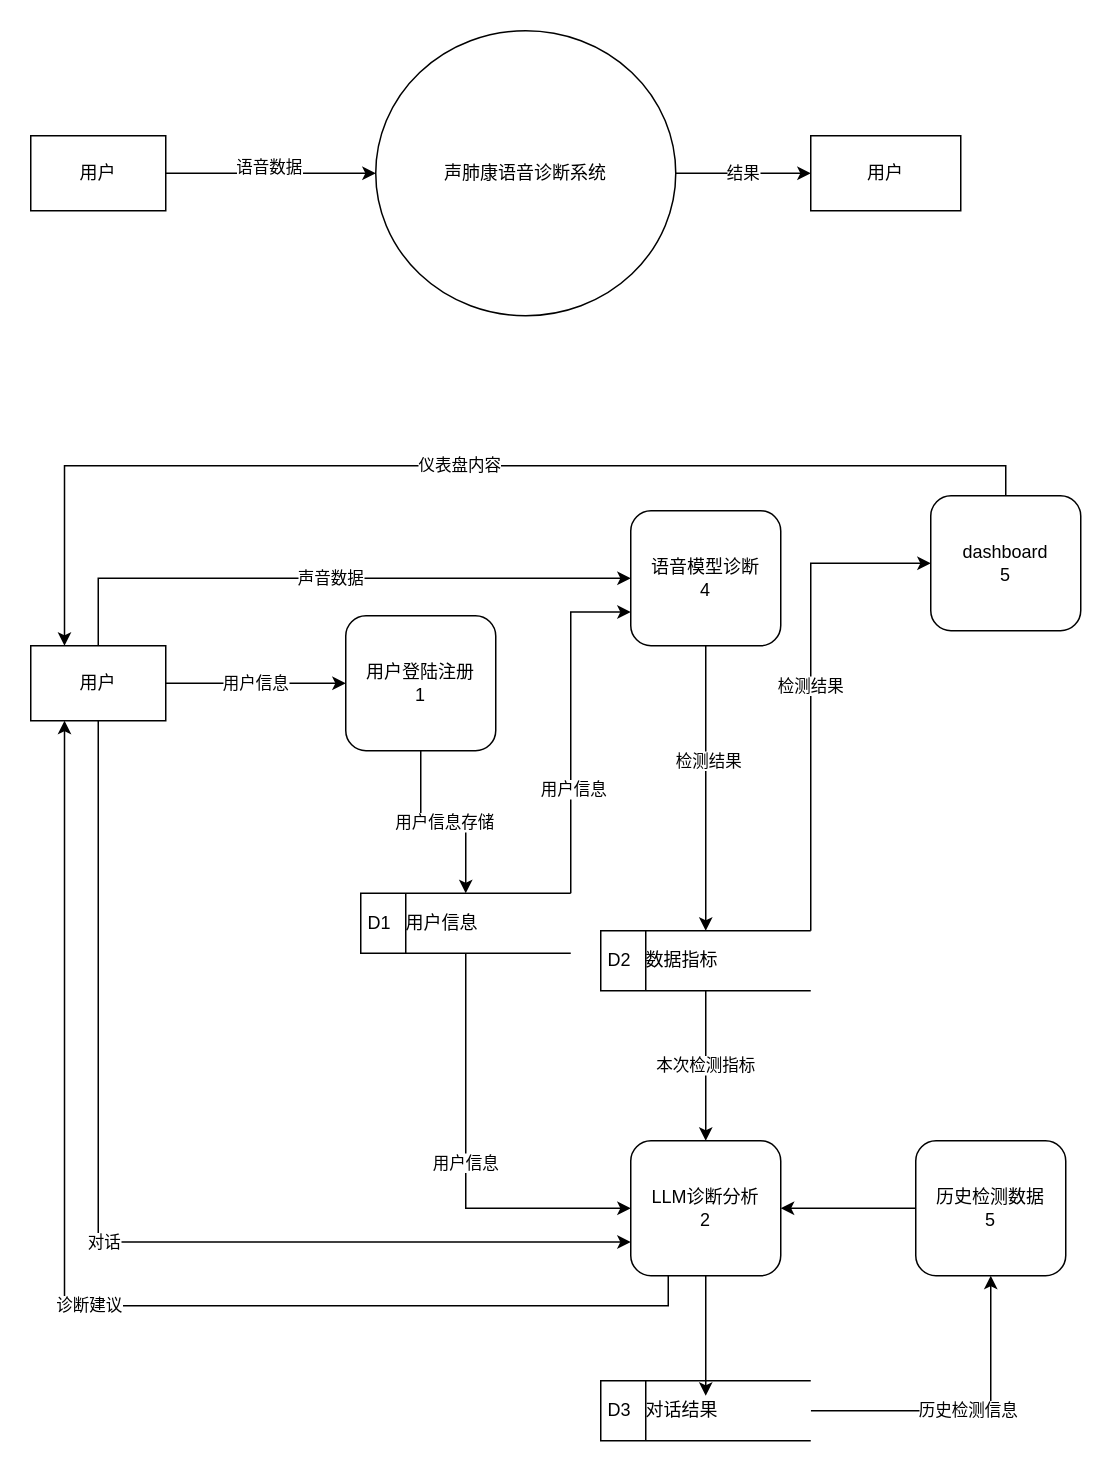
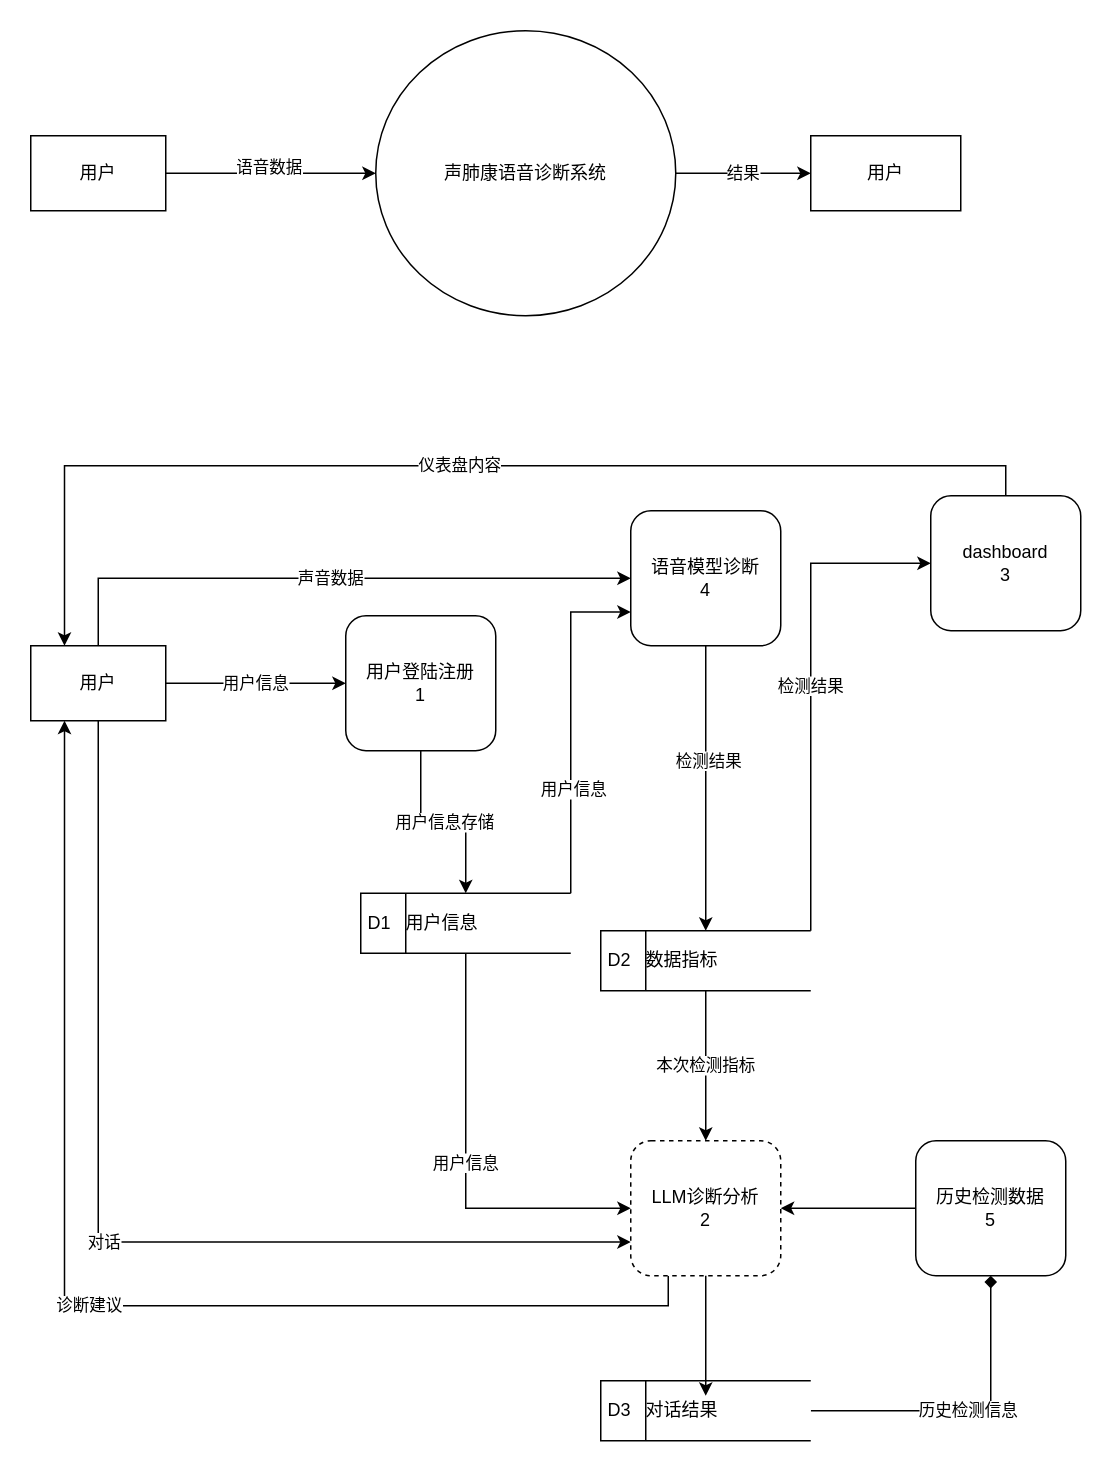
  <mxCell id="0" />
  <mxCell id="1" parent="0" />
  <mxCell id="2" style="edgeStyle=orthogonalEdgeStyle;rounded=0;orthogonalLoop=1;jettySize=auto;html=1;" parent="1" source="4" target="7" edge="1"><mxGeometry relative="1" as="geometry"><Array as="points"><mxPoint x="180" y="115" /><mxPoint x="180" y="115" /></Array></mxGeometry></mxCell>
  <mxCell id="3" value="语音数据" style="edgeLabel;html=1;align=center;verticalAlign=middle;resizable=0;points=[];" vertex="1" connectable="0" parent="2"><mxGeometry x="-0.034" y="5" relative="1" as="geometry"><mxPoint as="offset" /></mxGeometry></mxCell>
  <mxCell id="4" value="用户" style="html=1;dashed=0;whiteSpace=wrap;" parent="1" vertex="1"><mxGeometry x="20" y="90" width="90" height="50" as="geometry" /></mxCell>
  <mxCell id="5" value="用户" style="html=1;dashed=0;whiteSpace=wrap;" parent="1" vertex="1"><mxGeometry x="540" y="90" width="100" height="50" as="geometry" /></mxCell>
  <mxCell id="6" value="结果" style="edgeStyle=orthogonalEdgeStyle;rounded=0;orthogonalLoop=1;jettySize=auto;html=1;" parent="1" source="7" target="5" edge="1"><mxGeometry relative="1" as="geometry" /></mxCell>
  <mxCell id="7" value="声肺康语音诊断系统" style="shape=ellipse;html=1;dashed=0;whiteSpace=wrap;perimeter=ellipsePerimeter;" parent="1" vertex="1"><mxGeometry x="250" y="20" width="200" height="190" as="geometry" /></mxCell>
  <mxCell id="8" value="用户信息" style="edgeStyle=orthogonalEdgeStyle;rounded=0;orthogonalLoop=1;jettySize=auto;html=1;exitX=1;exitY=0.5;exitDx=0;exitDy=0;" edge="1" parent="1" source="11" target="13"><mxGeometry relative="1" as="geometry" /></mxCell>
  <mxCell id="9" value="声音数据" style="edgeStyle=orthogonalEdgeStyle;rounded=0;orthogonalLoop=1;jettySize=auto;html=1;exitX=0.5;exitY=0;exitDx=0;exitDy=0;entryX=0;entryY=0.5;entryDx=0;entryDy=0;" edge="1" parent="1" source="11" target="20"><mxGeometry relative="1" as="geometry" /></mxCell>
  <mxCell id="10" value="对话" style="edgeStyle=orthogonalEdgeStyle;rounded=0;orthogonalLoop=1;jettySize=auto;html=1;exitX=0.5;exitY=1;exitDx=0;exitDy=0;entryX=0;entryY=0.75;entryDx=0;entryDy=0;" edge="1" parent="1" source="11" target="15"><mxGeometry relative="1" as="geometry" /></mxCell>
  <mxCell id="11" value="用户" style="html=1;dashed=0;whiteSpace=wrap;" vertex="1" parent="1"><mxGeometry x="20" y="430" width="90" height="50" as="geometry" /></mxCell>
  <mxCell id="12" value="用户信息存储" style="edgeStyle=orthogonalEdgeStyle;rounded=0;orthogonalLoop=1;jettySize=auto;html=1;" edge="1" parent="1" source="13" target="26"><mxGeometry relative="1" as="geometry" /></mxCell>
  <mxCell id="13" value="用户登陆注册&lt;div&gt;1&lt;/div&gt;" style="html=1;dashed=0;whiteSpace=wrap;rounded=1;" vertex="1" parent="1"><mxGeometry x="230" y="410" width="100" height="90" as="geometry" /></mxCell>
  <mxCell id="14" value="诊断建议" style="edgeStyle=orthogonalEdgeStyle;rounded=0;orthogonalLoop=1;jettySize=auto;html=1;exitX=0.25;exitY=1;exitDx=0;exitDy=0;entryX=0.25;entryY=1;entryDx=0;entryDy=0;" edge="1" parent="1" source="15" target="11"><mxGeometry relative="1" as="geometry" /></mxCell>
- <mxCell id="15" value="LLM诊断分析&lt;div&gt;2&lt;/div&gt;" style="html=1;dashed=0;whiteSpace=wrap;rounded=1;" vertex="1" parent="1"><mxGeometry x="420" y="760" width="100" height="90" as="geometry" /></mxCell>
+ <mxCell id="15" value="LLM诊断分析&lt;div&gt;2&lt;/div&gt;" style="html=1;dashed=1;whiteSpace=wrap;rounded=1;" vertex="1" parent="1"><mxGeometry x="420" y="760" width="100" height="90" as="geometry" /></mxCell>
  <mxCell id="16" value="仪表盘内容" style="edgeStyle=orthogonalEdgeStyle;rounded=0;orthogonalLoop=1;jettySize=auto;html=1;exitX=0.5;exitY=0;exitDx=0;exitDy=0;entryX=0.25;entryY=0;entryDx=0;entryDy=0;" edge="1" parent="1" source="17" target="11"><mxGeometry relative="1" as="geometry"><mxPoint x="20" y="300" as="targetPoint" /></mxGeometry></mxCell>
- <mxCell id="17" value="dashboard&lt;div&gt;5&lt;/div&gt;" style="html=1;dashed=0;whiteSpace=wrap;rounded=1;" vertex="1" parent="1"><mxGeometry x="620" y="330" width="100" height="90" as="geometry" /></mxCell>
+ <mxCell id="17" value="dashboard&lt;div&gt;3&lt;/div&gt;" style="html=1;dashed=0;whiteSpace=wrap;rounded=1;" vertex="1" parent="1"><mxGeometry x="620" y="330" width="100" height="90" as="geometry" /></mxCell>
  <mxCell id="18" style="edgeStyle=orthogonalEdgeStyle;rounded=0;orthogonalLoop=1;jettySize=auto;html=1;exitX=0.5;exitY=1;exitDx=0;exitDy=0;entryX=0.5;entryY=0;entryDx=0;entryDy=0;" edge="1" parent="1" source="20" target="29"><mxGeometry relative="1" as="geometry" /></mxCell>
  <mxCell id="19" value="检测结果" style="edgeLabel;html=1;align=center;verticalAlign=middle;resizable=0;points=[];" vertex="1" connectable="0" parent="18"><mxGeometry x="-0.198" y="1" relative="1" as="geometry"><mxPoint as="offset" /></mxGeometry></mxCell>
  <mxCell id="20" value="语音模型诊断&lt;div&gt;4&lt;span style=&quot;color: rgba(0, 0, 0, 0); font-family: monospace; font-size: 0px; text-align: start; text-wrap-mode: nowrap; background-color: transparent;&quot;&gt;%3CmxGraphModel%3E%3Croot%3E%3CmxCell%20id%3D%220%22%2F%3E%3CmxCell%20id%3D%221%22%20parent%3D%220%22%2F%3E%3CmxCell%20id%3D%222%22%20value%3D%22%E7%BB%93%E6%9E%9Cdashboard%26lt%3Bdiv%26gt%3B3%26lt%3B%2Fdiv%26gt%3B%22%20style%3D%22html%3D1%3Bdashed%3D0%3BwhiteSpace%3Dwrap%3B%22%20vertex%3D%221%22%20parent%3D%221%22%3E%3CmxGeometry%20x%3D%22270%22%20y%3D%22560%22%20width%3D%22100%22%20height%3D%2290%22%20as%3D%22geometry%22%2F%3E%3C%2FmxCell%3E%3C%2Froot%3E%3C%2FmxGraphModel%3E&lt;/span&gt;&lt;/div&gt;" style="html=1;dashed=0;whiteSpace=wrap;rounded=1;" vertex="1" parent="1"><mxGeometry x="420" y="340" width="100" height="90" as="geometry" /></mxCell>
  <mxCell id="21" style="edgeStyle=orthogonalEdgeStyle;rounded=0;orthogonalLoop=1;jettySize=auto;html=1;exitX=0;exitY=0.5;exitDx=0;exitDy=0;" edge="1" parent="1" source="22" target="15"><mxGeometry relative="1" as="geometry" /></mxCell>
  <mxCell id="22" value="历史检测&lt;span style=&quot;background-color: transparent; color: light-dark(rgb(0, 0, 0), rgb(255, 255, 255));&quot;&gt;数据&lt;/span&gt;&lt;div&gt;&lt;span style=&quot;background-color: transparent; color: light-dark(rgb(0, 0, 0), rgb(255, 255, 255));&quot;&gt;5&lt;/span&gt;&lt;/div&gt;" style="html=1;dashed=0;whiteSpace=wrap;rotation=0;rounded=1;" vertex="1" parent="1"><mxGeometry x="610" y="760" width="100" height="90" as="geometry" /></mxCell>
  <mxCell id="23" style="edgeStyle=orthogonalEdgeStyle;rounded=0;orthogonalLoop=1;jettySize=auto;html=1;exitX=1;exitY=0;exitDx=0;exitDy=0;entryX=0;entryY=0.75;entryDx=0;entryDy=0;" edge="1" parent="1" source="26" target="20"><mxGeometry relative="1" as="geometry"><mxPoint x="410" y="440" as="targetPoint" /></mxGeometry></mxCell>
  <mxCell id="24" value="用户信息" style="edgeLabel;html=1;align=center;verticalAlign=middle;resizable=0;points=[];" vertex="1" connectable="0" parent="23"><mxGeometry x="-0.388" y="-1" relative="1" as="geometry"><mxPoint as="offset" /></mxGeometry></mxCell>
  <mxCell id="25" value="用户信息" style="edgeStyle=orthogonalEdgeStyle;rounded=0;orthogonalLoop=1;jettySize=auto;html=1;exitX=0.5;exitY=1;exitDx=0;exitDy=0;entryX=0;entryY=0.5;entryDx=0;entryDy=0;" edge="1" parent="1" source="26" target="15"><mxGeometry relative="1" as="geometry" /></mxCell>
  <mxCell id="26" value="D1&amp;nbsp; &amp;nbsp;用户信息" style="html=1;dashed=0;whiteSpace=wrap;shape=mxgraph.dfd.dataStoreID;align=left;spacingLeft=3;points=[[0,0],[0.5,0],[1,0],[0,0.5],[1,0.5],[0,1],[0.5,1],[1,1]];" vertex="1" parent="1"><mxGeometry x="240" y="595" width="140" height="40" as="geometry" /></mxCell>
  <mxCell id="27" value="检测结果" style="edgeStyle=orthogonalEdgeStyle;rounded=0;orthogonalLoop=1;jettySize=auto;html=1;exitX=1;exitY=0;exitDx=0;exitDy=0;entryX=0;entryY=0.5;entryDx=0;entryDy=0;" edge="1" parent="1" source="29" target="17"><mxGeometry relative="1" as="geometry" /></mxCell>
  <mxCell id="28" value="本次检测指标" style="edgeStyle=orthogonalEdgeStyle;rounded=0;orthogonalLoop=1;jettySize=auto;html=1;exitX=0.5;exitY=1;exitDx=0;exitDy=0;" edge="1" parent="1" source="29" target="15"><mxGeometry relative="1" as="geometry" /></mxCell>
  <mxCell id="29" value="D2&amp;nbsp; &amp;nbsp;数据指标" style="html=1;dashed=0;whiteSpace=wrap;shape=mxgraph.dfd.dataStoreID;align=left;spacingLeft=3;points=[[0,0],[0.5,0],[1,0],[0,0.5],[1,0.5],[0,1],[0.5,1],[1,1]];" vertex="1" parent="1"><mxGeometry x="400" y="620" width="140" height="40" as="geometry" /></mxCell>
- <mxCell id="30" value="历史检测信息" style="edgeStyle=orthogonalEdgeStyle;rounded=0;orthogonalLoop=1;jettySize=auto;html=1;exitX=1;exitY=0.5;exitDx=0;exitDy=0;entryX=0.5;entryY=1;entryDx=0;entryDy=0;" edge="1" parent="1" source="31" target="22"><mxGeometry relative="1" as="geometry" /></mxCell>
+ <mxCell id="30" value="历史检测信息" style="edgeStyle=orthogonalEdgeStyle;rounded=0;orthogonalLoop=1;jettySize=auto;html=1;exitX=1;exitY=0.5;exitDx=0;exitDy=0;entryX=0.5;entryY=1;entryDx=0;entryDy=0;endArrow=diamond;" edge="1" parent="1" source="31" target="22"><mxGeometry relative="1" as="geometry" /></mxCell>
  <mxCell id="31" value="D3&amp;nbsp; &amp;nbsp;对话结果" style="html=1;dashed=0;whiteSpace=wrap;shape=mxgraph.dfd.dataStoreID;align=left;spacingLeft=3;points=[[0,0],[0.5,0],[1,0],[0,0.5],[1,0.5],[0,1],[0.5,1],[1,1]];" vertex="1" parent="1"><mxGeometry x="400" y="920" width="140" height="40" as="geometry" /></mxCell>
  <mxCell id="32" style="edgeStyle=orthogonalEdgeStyle;rounded=0;orthogonalLoop=1;jettySize=auto;html=1;exitX=0.5;exitY=1;exitDx=0;exitDy=0;entryX=0.5;entryY=0.25;entryDx=0;entryDy=0;entryPerimeter=0;" edge="1" parent="1" source="15" target="31"><mxGeometry relative="1" as="geometry" /></mxCell>
